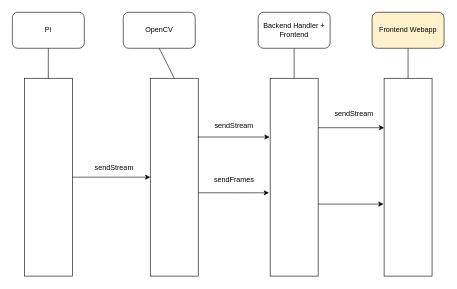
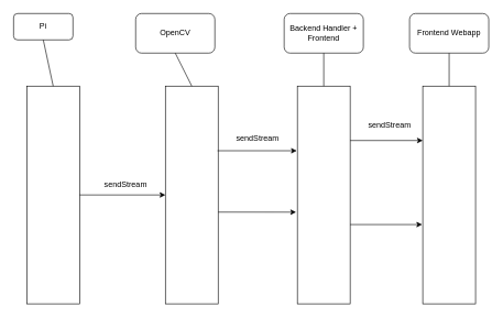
  <mxCell id="0" />
  <mxCell id="1" parent="0" />
- <mxCell id="2" value="Pi" style="rounded=1;whiteSpace=wrap;html=1;" vertex="1" parent="1"><mxGeometry x="20" y="20" width="120" height="60" as="geometry" /></mxCell>
+ <mxCell id="2" value="Pi" style="rounded=1;whiteSpace=wrap;html=1;" vertex="1" parent="1"><mxGeometry x="20" y="20" width="90" height="40" as="geometry" /></mxCell>
  <mxCell id="3" value="" style="rounded=0;whiteSpace=wrap;html=1;" vertex="1" parent="1"><mxGeometry x="40" y="130" width="80" height="330" as="geometry" /></mxCell>
  <mxCell id="4" value="OpenCV" style="rounded=1;whiteSpace=wrap;html=1;" vertex="1" parent="1"><mxGeometry x="205" y="20" width="120" height="60" as="geometry" /></mxCell>
  <mxCell id="5" value="" style="endArrow=classic;html=1;entryX=0;entryY=0.5;entryDx=0;entryDy=0;exitX=1;exitY=0.5;exitDx=0;exitDy=0;" edge="1" parent="1" source="3" target="6"><mxGeometry width="50" height="50" relative="1" as="geometry"><mxPoint x="150" y="220" as="sourcePoint" /><mxPoint x="200" y="170" as="targetPoint" /></mxGeometry></mxCell>
  <mxCell id="6" value="" style="rounded=0;whiteSpace=wrap;html=1;" vertex="1" parent="1"><mxGeometry x="250" y="130" width="80" height="330" as="geometry" /></mxCell>
  <mxCell id="7" value="sendStream" style="text;html=1;strokeColor=none;fillColor=none;align=center;verticalAlign=middle;whiteSpace=wrap;rounded=0;" vertex="1" parent="1"><mxGeometry x="150" y="270" width="80" height="20" as="geometry" /></mxCell>
  <mxCell id="8" value="" style="endArrow=none;html=1;entryX=0.5;entryY=1;entryDx=0;entryDy=0;exitX=0.5;exitY=0;exitDx=0;exitDy=0;" edge="1" parent="1" source="3" target="2"><mxGeometry width="50" height="50" relative="1" as="geometry"><mxPoint x="180" y="150" as="sourcePoint" /><mxPoint x="230" y="100" as="targetPoint" /></mxGeometry></mxCell>
  <mxCell id="9" value="" style="endArrow=none;html=1;entryX=0.5;entryY=1;entryDx=0;entryDy=0;exitX=0.5;exitY=0;exitDx=0;exitDy=0;" edge="1" parent="1" source="6" target="4"><mxGeometry width="50" height="50" relative="1" as="geometry"><mxPoint x="80" y="130" as="sourcePoint" /><mxPoint x="80" y="80" as="targetPoint" /></mxGeometry></mxCell>
  <mxCell id="10" value="&lt;div&gt;Backend Handler + &lt;br&gt;Frontend&lt;/div&gt;" style="rounded=1;whiteSpace=wrap;html=1;" vertex="1" parent="1"><mxGeometry x="430" y="20" width="120" height="60" as="geometry" /></mxCell>
  <mxCell id="11" value="" style="rounded=0;whiteSpace=wrap;html=1;" vertex="1" parent="1"><mxGeometry x="450" y="130" width="80" height="330" as="geometry" /></mxCell>
  <mxCell id="12" value="" style="endArrow=none;html=1;entryX=0.5;entryY=1;entryDx=0;entryDy=0;exitX=0.5;exitY=0;exitDx=0;exitDy=0;" edge="1" parent="1" source="11" target="10"><mxGeometry width="50" height="50" relative="1" as="geometry"><mxPoint x="280" y="130" as="sourcePoint" /><mxPoint x="280" y="80" as="targetPoint" /></mxGeometry></mxCell>
  <mxCell id="13" value="sendStream" style="text;html=1;strokeColor=none;fillColor=none;align=center;verticalAlign=middle;whiteSpace=wrap;rounded=0;" vertex="1" parent="1"><mxGeometry x="350" y="200" width="80" height="20" as="geometry" /></mxCell>
  <mxCell id="14" value="" style="endArrow=classic;html=1;entryX=-0.012;entryY=0.297;entryDx=0;entryDy=0;entryPerimeter=0;" edge="1" parent="1" target="11"><mxGeometry width="50" height="50" relative="1" as="geometry"><mxPoint x="329" y="228" as="sourcePoint" /><mxPoint x="420" y="320" as="targetPoint" /></mxGeometry></mxCell>
  <mxCell id="15" value="" style="endArrow=classic;html=1;entryX=-0.025;entryY=0.579;entryDx=0;entryDy=0;entryPerimeter=0;" edge="1" parent="1" target="11"><mxGeometry width="50" height="50" relative="1" as="geometry"><mxPoint x="330" y="321" as="sourcePoint" /><mxPoint x="410" y="330" as="targetPoint" /></mxGeometry></mxCell>
- <mxCell id="16" value="sendFrames" style="text;html=1;strokeColor=none;fillColor=none;align=center;verticalAlign=middle;whiteSpace=wrap;rounded=0;" vertex="1" parent="1"><mxGeometry x="350" y="290" width="80" height="20" as="geometry" /></mxCell>
- <mxCell id="17" value="Frontend Webapp" style="rounded=1;whiteSpace=wrap;html=1;fillColor=#fff2cc;" vertex="1" parent="1"><mxGeometry x="620" y="20" width="120" height="60" as="geometry" /></mxCell>
+ <mxCell id="17" value="Frontend Webapp" style="rounded=1;whiteSpace=wrap;html=1;" vertex="1" parent="1"><mxGeometry x="620" y="20" width="120" height="60" as="geometry" /></mxCell>
  <mxCell id="18" value="" style="rounded=0;whiteSpace=wrap;html=1;" vertex="1" parent="1"><mxGeometry x="640" y="130" width="80" height="330" as="geometry" /></mxCell>
  <mxCell id="19" value="" style="endArrow=none;html=1;entryX=0.5;entryY=1;entryDx=0;entryDy=0;exitX=0.5;exitY=0;exitDx=0;exitDy=0;" edge="1" parent="1" source="18" target="17"><mxGeometry width="50" height="50" relative="1" as="geometry"><mxPoint x="470" y="130" as="sourcePoint" /><mxPoint x="470" y="80" as="targetPoint" /></mxGeometry></mxCell>
  <mxCell id="20" value="" style="endArrow=classic;html=1;entryX=0;entryY=0.25;entryDx=0;entryDy=0;exitX=1;exitY=0.25;exitDx=0;exitDy=0;" edge="1" parent="1" source="11" target="18"><mxGeometry width="50" height="50" relative="1" as="geometry"><mxPoint x="540" y="520" as="sourcePoint" /><mxPoint x="590" y="470" as="targetPoint" /></mxGeometry></mxCell>
  <mxCell id="21" value="sendStream" style="text;html=1;strokeColor=none;fillColor=none;align=center;verticalAlign=middle;whiteSpace=wrap;rounded=0;" vertex="1" parent="1"><mxGeometry x="550" y="180" width="80" height="20" as="geometry" /></mxCell>
  <mxCell id="22" value="" style="endArrow=classic;html=1;entryX=-0.012;entryY=0.636;entryDx=0;entryDy=0;entryPerimeter=0;exitX=1;exitY=0.636;exitDx=0;exitDy=0;exitPerimeter=0;" edge="1" parent="1" source="11" target="18"><mxGeometry width="50" height="50" relative="1" as="geometry"><mxPoint x="560" y="450" as="sourcePoint" /><mxPoint x="610" y="400" as="targetPoint" /></mxGeometry></mxCell>
